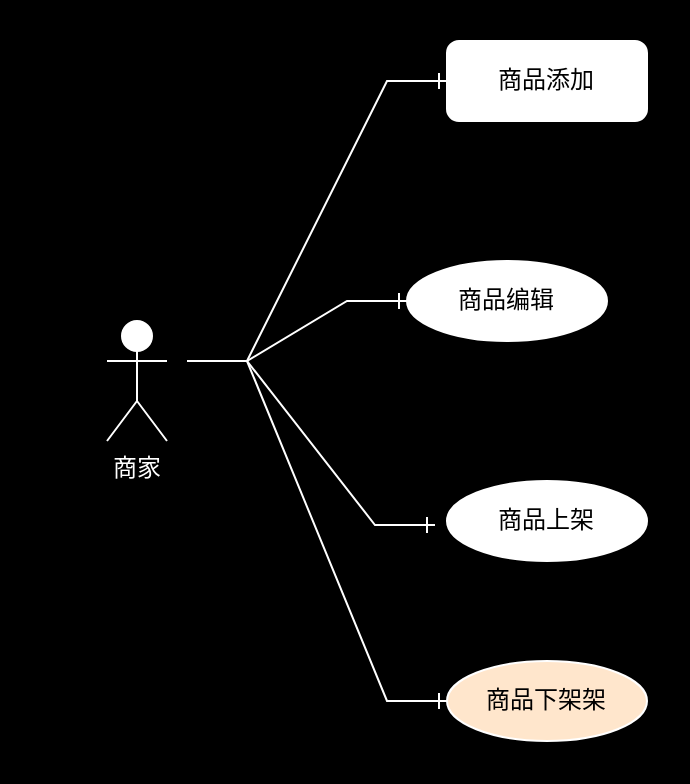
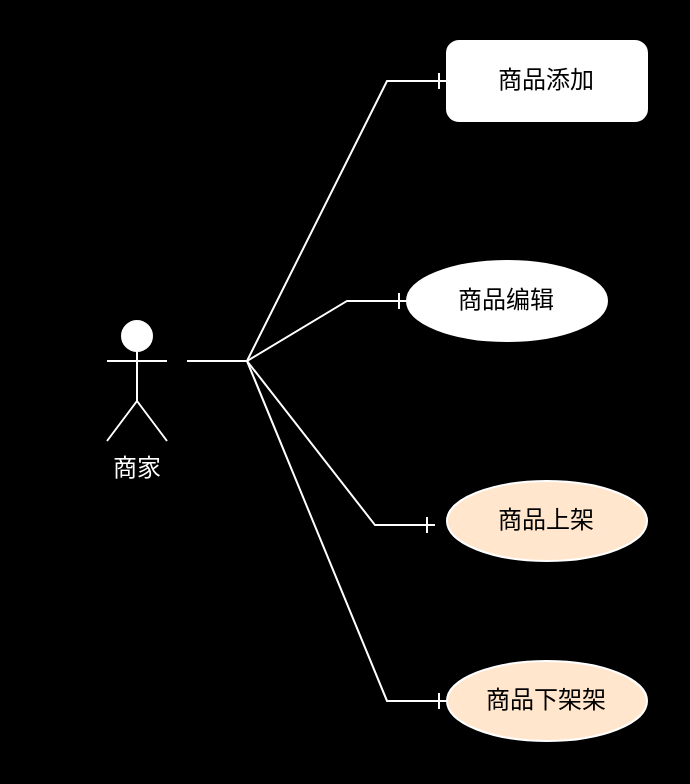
  <mxCell id="0" />
  <mxCell id="1" parent="0" />
  <mxCell id="2" style="edgeStyle=orthogonalEdgeStyle;rounded=0;orthogonalLoop=1;jettySize=auto;html=1;" edge="1" parent="1" source="6"><mxGeometry relative="1" as="geometry"><mxPoint x="20" y="294" as="targetPoint" /></mxGeometry></mxCell>
  <mxCell id="3" value="" style="edgeStyle=orthogonalEdgeStyle;rounded=0;orthogonalLoop=1;jettySize=auto;html=1;" edge="1" parent="1" source="6"><mxGeometry relative="1" as="geometry"><mxPoint x="68" y="300" as="targetPoint" /></mxGeometry></mxCell>
  <mxCell id="4" style="edgeStyle=orthogonalEdgeStyle;rounded=0;orthogonalLoop=1;jettySize=auto;html=1;" edge="1" parent="1" source="6"><mxGeometry relative="1" as="geometry"><mxPoint x="29" y="253" as="targetPoint" /></mxGeometry></mxCell>
  <mxCell id="5" value="" style="edgeStyle=orthogonalEdgeStyle;rounded=0;orthogonalLoop=1;jettySize=auto;html=1;" edge="1" parent="1" source="6"><mxGeometry relative="1" as="geometry"><mxPoint x="68" y="300" as="targetPoint" /></mxGeometry></mxCell>
  <mxCell id="6" value="&lt;font color=&quot;#ffffff&quot;&gt;商家&lt;/font&gt;" style="shape=umlActor;verticalLabelPosition=bottom;verticalAlign=top;html=1;strokeColor=#FFFFFF;" vertex="1" parent="1"><mxGeometry x="53" y="160" width="30" height="60" as="geometry" /></mxCell>
  <mxCell id="7" value="商品添加" style="whiteSpace=wrap;html=1;align=center;strokeColor=#FFFFFF;rounded=1;" vertex="1" parent="1"><mxGeometry x="223" y="20" width="100" height="40" as="geometry" /></mxCell>
  <mxCell id="8" value="商品编辑" style="ellipse;whiteSpace=wrap;html=1;align=center;strokeColor=#FFFFFF;" vertex="1" parent="1"><mxGeometry x="203" y="130" width="100" height="40" as="geometry" /></mxCell>
- <mxCell id="9" value="商品上架" style="ellipse;whiteSpace=wrap;html=1;align=center;strokeColor=#FFFFFF;" vertex="1" parent="1"><mxGeometry x="223" y="240" width="100" height="40" as="geometry" /></mxCell>
+ <mxCell id="9" value="商品上架" style="ellipse;whiteSpace=wrap;html=1;align=center;strokeColor=#FFFFFF;fillColor=#ffe6cc;" vertex="1" parent="1"><mxGeometry x="223" y="240" width="100" height="40" as="geometry" /></mxCell>
  <mxCell id="10" value="商品下架架" style="ellipse;whiteSpace=wrap;html=1;align=center;strokeColor=#FFFFFF;fillColor=#ffe6cc;" vertex="1" parent="1"><mxGeometry x="223" y="330" width="100" height="40" as="geometry" /></mxCell>
  <mxCell id="11" value="" style="edgeStyle=entityRelationEdgeStyle;fontSize=12;html=1;endArrow=ERone;endFill=1;rounded=0;entryX=0;entryY=0.5;entryDx=0;entryDy=0;strokeColor=#FFFFFF;" edge="1" parent="1" target="7"><mxGeometry width="100" height="100" relative="1" as="geometry"><mxPoint x="93" y="180" as="sourcePoint" /><mxPoint x="453" y="50" as="targetPoint" /></mxGeometry></mxCell>
  <mxCell id="12" value="" style="edgeStyle=entityRelationEdgeStyle;fontSize=12;html=1;endArrow=ERone;endFill=1;rounded=0;entryX=0;entryY=0.5;entryDx=0;entryDy=0;strokeColor=#FFFFFF;" edge="1" parent="1" target="8"><mxGeometry width="100" height="100" relative="1" as="geometry"><mxPoint x="93" y="180" as="sourcePoint" /><mxPoint x="233" y="50" as="targetPoint" /></mxGeometry></mxCell>
  <mxCell id="13" value="" style="edgeStyle=entityRelationEdgeStyle;fontSize=12;html=1;endArrow=ERone;endFill=1;rounded=0;entryX=-0.06;entryY=0.55;entryDx=0;entryDy=0;entryPerimeter=0;strokeColor=#FFFFFF;" edge="1" parent="1" target="9"><mxGeometry width="100" height="100" relative="1" as="geometry"><mxPoint x="93" y="180" as="sourcePoint" /><mxPoint x="233" y="160" as="targetPoint" /></mxGeometry></mxCell>
  <mxCell id="14" value="" style="edgeStyle=entityRelationEdgeStyle;fontSize=12;html=1;endArrow=ERone;endFill=1;rounded=0;entryX=0;entryY=0.5;entryDx=0;entryDy=0;strokeColor=#FFFFFF;" edge="1" parent="1" target="10"><mxGeometry width="100" height="100" relative="1" as="geometry"><mxPoint x="93" y="180" as="sourcePoint" /><mxPoint x="227" y="272" as="targetPoint" /></mxGeometry></mxCell>
